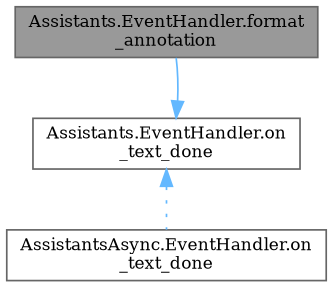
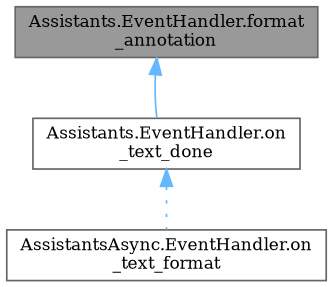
  digraph {
    fontname="DejaVu Serif"
    rankdir=TB
    node [color=grey40 fillcolor=white fontname="DejaVu Serif" fontsize=10 shape=box style=filled]
    edge [color=steelblue1 dir=back fontname="DejaVu Serif" fontsize=10 labelfontname=Helvetica labelfontsize=10]
    n1 [color=gray40 fillcolor=grey60 fontcolor=black height=0.2 label="Assistants.EventHandler.format\l_annotation" width=0.4]
    n2 [height=0.2 label="Assistants.EventHandler.on\l_text_done" width=0.4]
-   n3 [height=0.2 label="AssistantsAsync.EventHandler.on\l_text_done" width=0.4]
-   n2 -> n1 [style=solid]
+   n3 [height=0.2 label="AssistantsAsync.EventHandler.on\l_text_format" width=0.4]
+   n1 -> n2 [style=solid]
    n2 -> n3 [style=dotted]
  }
